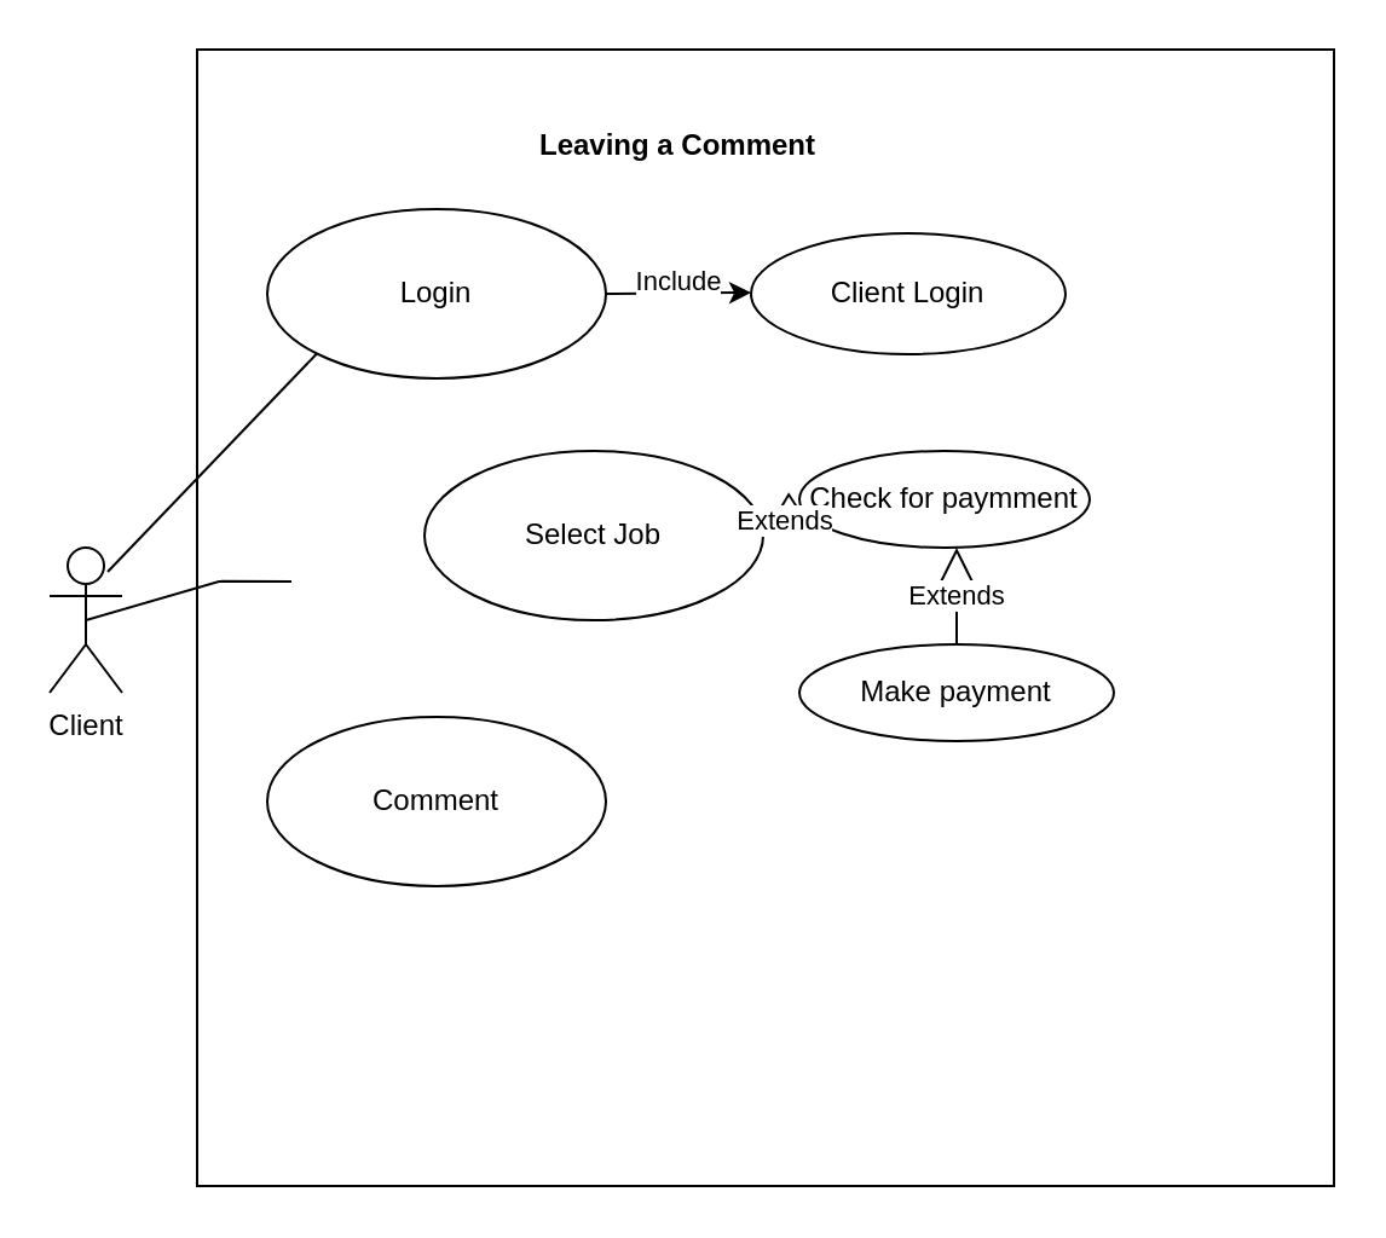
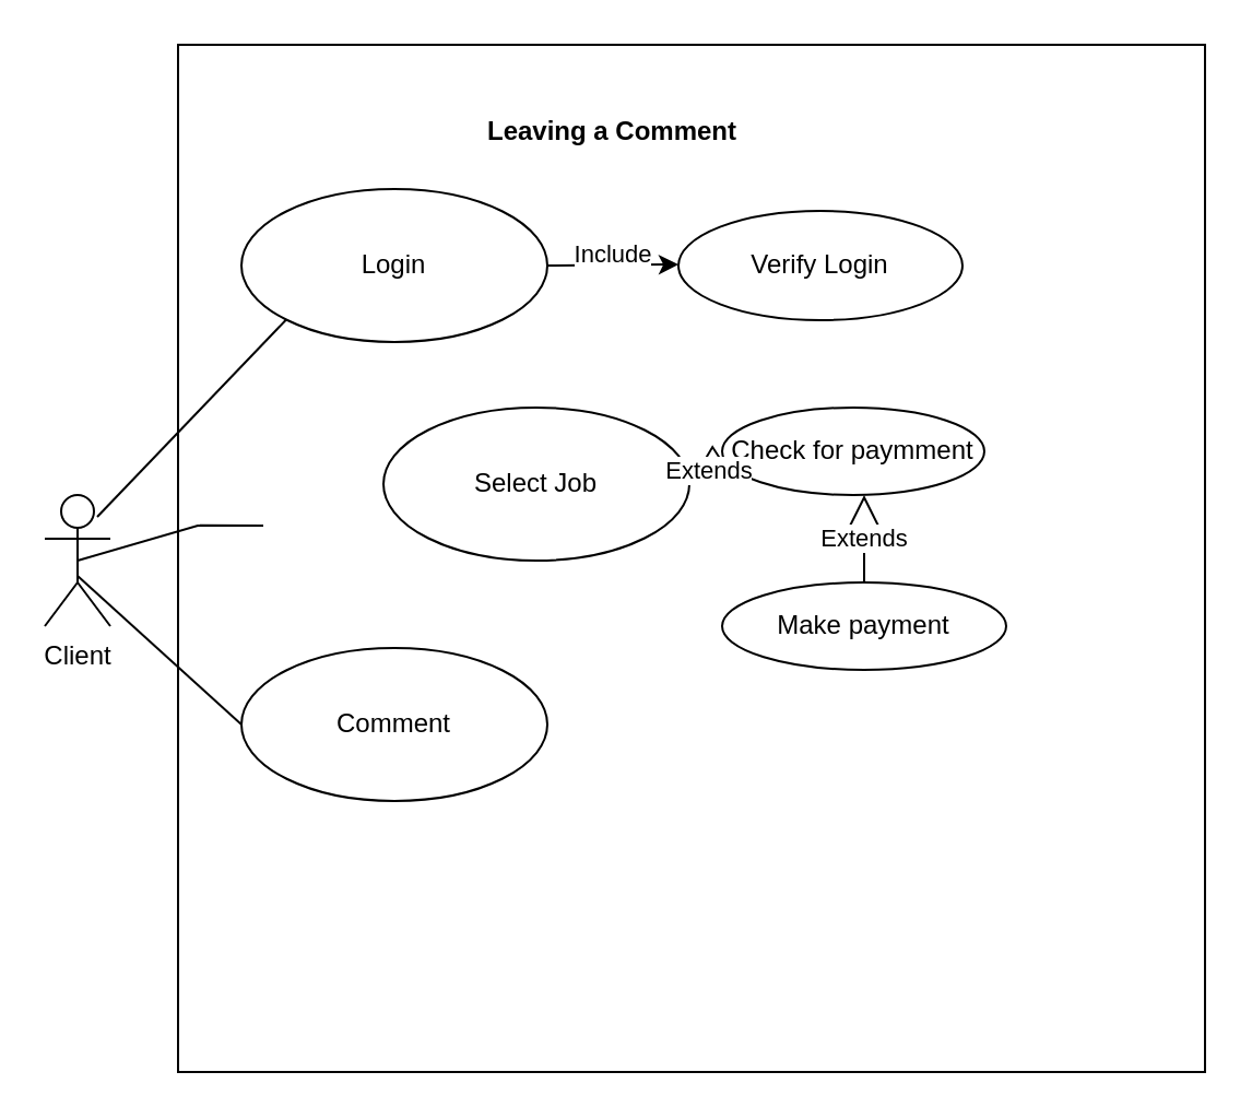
  <mxCell id="0" />
  <mxCell id="1" parent="0" />
  <mxCell id="2" value="" style="whiteSpace=wrap;html=1;aspect=fixed;" vertex="1" parent="1"><mxGeometry x="81" y="20" width="470" height="470" as="geometry" /></mxCell>
  <mxCell id="3" value="Client" style="shape=umlActor;verticalLabelPosition=bottom;verticalAlign=top;html=1;" vertex="1" parent="1"><mxGeometry x="20" y="226" width="30" height="60" as="geometry" /></mxCell>
  <mxCell id="4" value="Leaving a Comment" style="text;align=center;fontStyle=1;verticalAlign=middle;spacingLeft=3;spacingRight=3;strokeColor=none;rotatable=0;points=[[0,0.5],[1,0.5]];portConstraint=eastwest;" vertex="1" parent="1"><mxGeometry x="240" y="46" width="80" height="26" as="geometry" /></mxCell>
  <mxCell id="5" value="Login" style="ellipse;whiteSpace=wrap;html=1;" vertex="1" parent="1"><mxGeometry x="110" y="86" width="140" height="70" as="geometry" /></mxCell>
  <mxCell id="6" value="Select Job" style="ellipse;whiteSpace=wrap;html=1;" vertex="1" parent="1"><mxGeometry x="175" y="186" width="140" height="70" as="geometry" /></mxCell>
- <mxCell id="7" value="Client Login" style="ellipse;whiteSpace=wrap;html=1;" vertex="1" parent="1"><mxGeometry x="310" y="96" width="130" height="50" as="geometry" /></mxCell>
+ <mxCell id="7" value="Verify Login" style="ellipse;whiteSpace=wrap;html=1;" vertex="1" parent="1"><mxGeometry x="310" y="96" width="130" height="50" as="geometry" /></mxCell>
  <mxCell id="8" value="" style="endArrow=classic;html=1;rounded=0;exitX=1;exitY=0.5;exitDx=0;exitDy=0;" edge="1" parent="1" source="5"><mxGeometry relative="1" as="geometry"><mxPoint x="260" y="120.5" as="sourcePoint" /><mxPoint x="310" y="120.5" as="targetPoint" /><Array as="points" /></mxGeometry></mxCell>
  <mxCell id="9" value="Include" style="edgeLabel;resizable=0;html=1;align=center;verticalAlign=middle;" connectable="0" vertex="1" parent="8"><mxGeometry relative="1" as="geometry"><mxPoint y="-5" as="offset" /></mxGeometry></mxCell>
  <mxCell id="10" value="Check for paymment" style="ellipse;whiteSpace=wrap;html=1;" vertex="1" parent="1"><mxGeometry x="330" y="186" width="120" height="40" as="geometry" /></mxCell>
  <mxCell id="11" value="Make payment" style="ellipse;whiteSpace=wrap;html=1;" vertex="1" parent="1"><mxGeometry x="330" y="266" width="130" height="40" as="geometry" /></mxCell>
  <mxCell id="12" value="Extends" style="endArrow=block;endSize=16;endFill=0;html=1;rounded=0;exitX=0.5;exitY=0;exitDx=0;exitDy=0;" edge="1" parent="1" source="11"><mxGeometry width="160" relative="1" as="geometry"><mxPoint x="345" y="246" as="sourcePoint" /><mxPoint x="395" y="226" as="targetPoint" /></mxGeometry></mxCell>
  <mxCell id="13" value="Extends" style="endArrow=block;endSize=16;endFill=0;html=1;rounded=0;entryX=1;entryY=0.5;entryDx=0;entryDy=0;" edge="1" parent="1" target="6"><mxGeometry width="160" relative="1" as="geometry"><mxPoint x="332" y="210" as="sourcePoint" /><mxPoint x="248.842" y="202.341" as="targetPoint" /></mxGeometry></mxCell>
  <mxCell id="14" value="Comment" style="ellipse;whiteSpace=wrap;html=1;" vertex="1" parent="1"><mxGeometry x="110" y="296" width="140" height="70" as="geometry" /></mxCell>
  <mxCell id="15" value="" style="endArrow=none;html=1;rounded=0;exitX=1;exitY=0.333;exitDx=0;exitDy=0;exitPerimeter=0;entryX=0;entryY=1;entryDx=0;entryDy=0;" edge="1" parent="1" target="5"><mxGeometry width="50" height="50" relative="1" as="geometry"><mxPoint x="44" y="236" as="sourcePoint" /><mxPoint x="140" y="142" as="targetPoint" /></mxGeometry></mxCell>
  <mxCell id="16" value="" style="endArrow=none;html=1;rounded=0;exitX=0.5;exitY=0.5;exitDx=0;exitDy=0;exitPerimeter=0;" edge="1" parent="1" source="3"><mxGeometry width="50" height="50" relative="1" as="geometry"><mxPoint x="60" y="240" as="sourcePoint" /><mxPoint x="91" y="239.869" as="targetPoint" /><Array as="points"><mxPoint x="90" y="240" /><mxPoint x="120" y="240" /></Array></mxGeometry></mxCell>
+ <mxCell id="17" value="" style="endArrow=none;html=1;rounded=0;exitX=0.5;exitY=0.617;exitDx=0;exitDy=0;exitPerimeter=0;entryX=0;entryY=0.5;entryDx=0;entryDy=0;" edge="1" parent="1" source="3" target="14"><mxGeometry width="50" height="50" relative="1" as="geometry"><mxPoint x="260" y="286" as="sourcePoint" /><mxPoint x="310" y="236" as="targetPoint" /></mxGeometry></mxCell>
